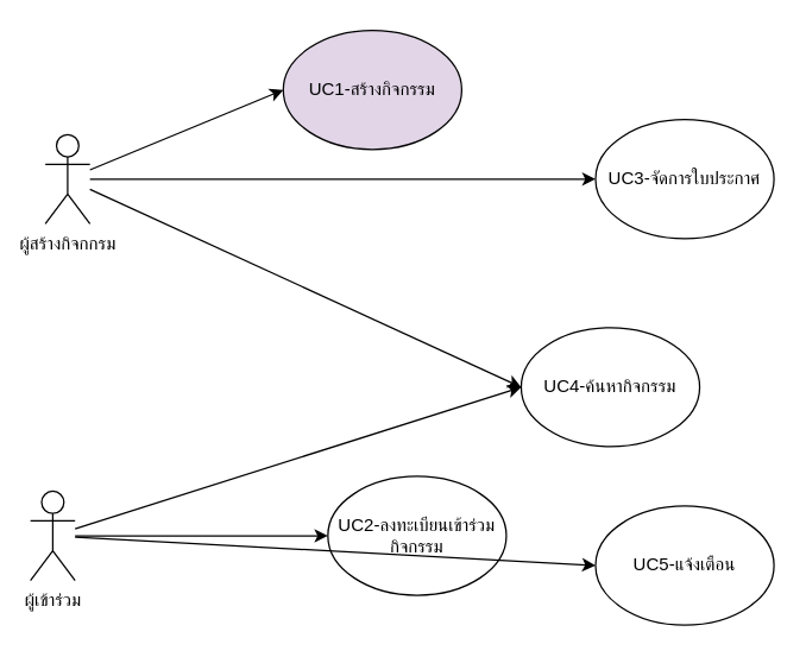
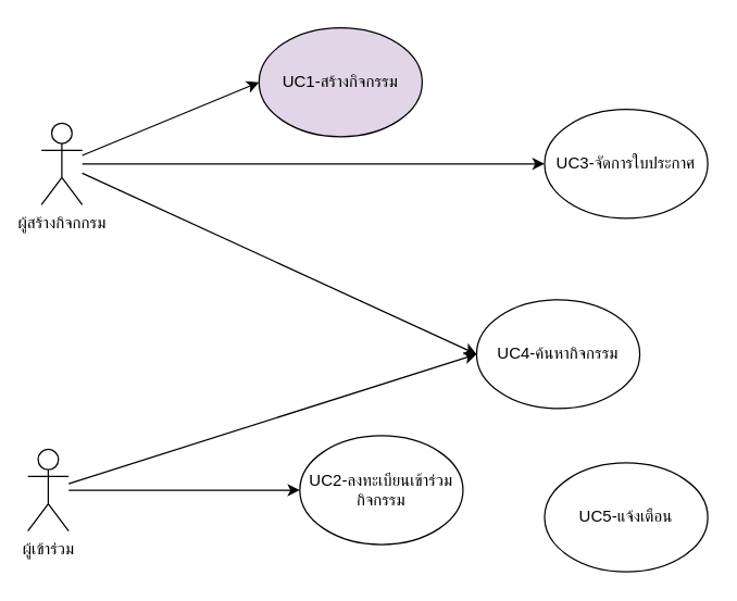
  <mxCell id="0" />
  <mxCell id="1" parent="0" />
  <mxCell id="2" value="UC1-สร้างกิจกรรม" style="ellipse;whiteSpace=wrap;html=1;fillColor=#e1d5e7;" vertex="1" parent="1"><mxGeometry x="190" y="20" width="120" height="80" as="geometry" /></mxCell>
  <mxCell id="3" value="UC2-ลงทะเบียนเข้าร่วมกิจกรรม" style="ellipse;whiteSpace=wrap;html=1;" vertex="1" parent="1"><mxGeometry x="220" y="320" width="120" height="80" as="geometry" /></mxCell>
  <mxCell id="4" value="UC3-จัดการใบประกาศ" style="ellipse;whiteSpace=wrap;html=1;" vertex="1" parent="1"><mxGeometry x="400" y="80" width="120" height="80" as="geometry" /></mxCell>
  <mxCell id="5" value="UC4-ค้นหากิจกรรม" style="ellipse;whiteSpace=wrap;html=1;" vertex="1" parent="1"><mxGeometry x="350" y="220" width="120" height="80" as="geometry" /></mxCell>
  <mxCell id="6" value="UC5-แจ้งเตือน" style="ellipse;whiteSpace=wrap;html=1;" vertex="1" parent="1"><mxGeometry x="400" y="340" width="120" height="80" as="geometry" /></mxCell>
  <mxCell id="7" style="edgeStyle=none;html=1;entryX=0;entryY=0.5;entryDx=0;entryDy=0;" edge="1" parent="1" source="10" target="2"><mxGeometry relative="1" as="geometry" /></mxCell>
  <mxCell id="8" style="edgeStyle=none;html=1;entryX=0;entryY=0.5;entryDx=0;entryDy=0;" edge="1" parent="1" source="10" target="4"><mxGeometry relative="1" as="geometry" /></mxCell>
  <mxCell id="9" style="edgeStyle=none;html=1;entryX=0;entryY=0.5;entryDx=0;entryDy=0;" edge="1" parent="1" source="10" target="5"><mxGeometry relative="1" as="geometry" /></mxCell>
  <mxCell id="10" value="ผู้สร้างกิจกกรม" style="shape=umlActor;verticalLabelPosition=bottom;verticalAlign=top;html=1;outlineConnect=0;" vertex="1" parent="1"><mxGeometry x="30" y="90" width="30" height="60" as="geometry" /></mxCell>
  <mxCell id="11" style="edgeStyle=none;html=1;" edge="1" parent="1" source="14"><mxGeometry relative="1" as="geometry"><mxPoint x="350" y="260" as="targetPoint" /></mxGeometry></mxCell>
  <mxCell id="12" style="edgeStyle=none;html=1;entryX=0;entryY=0.5;entryDx=0;entryDy=0;" edge="1" parent="1" source="14" target="3"><mxGeometry relative="1" as="geometry" /></mxCell>
- <mxCell id="13" style="edgeStyle=none;html=1;entryX=0;entryY=0.5;entryDx=0;entryDy=0;" edge="1" parent="1" source="14" target="6"><mxGeometry relative="1" as="geometry" /></mxCell>
  <mxCell id="14" value="ผู้เข้าร่วม" style="shape=umlActor;verticalLabelPosition=bottom;verticalAlign=top;html=1;outlineConnect=0;" vertex="1" parent="1"><mxGeometry x="20" y="330" width="30" height="60" as="geometry" /></mxCell>
